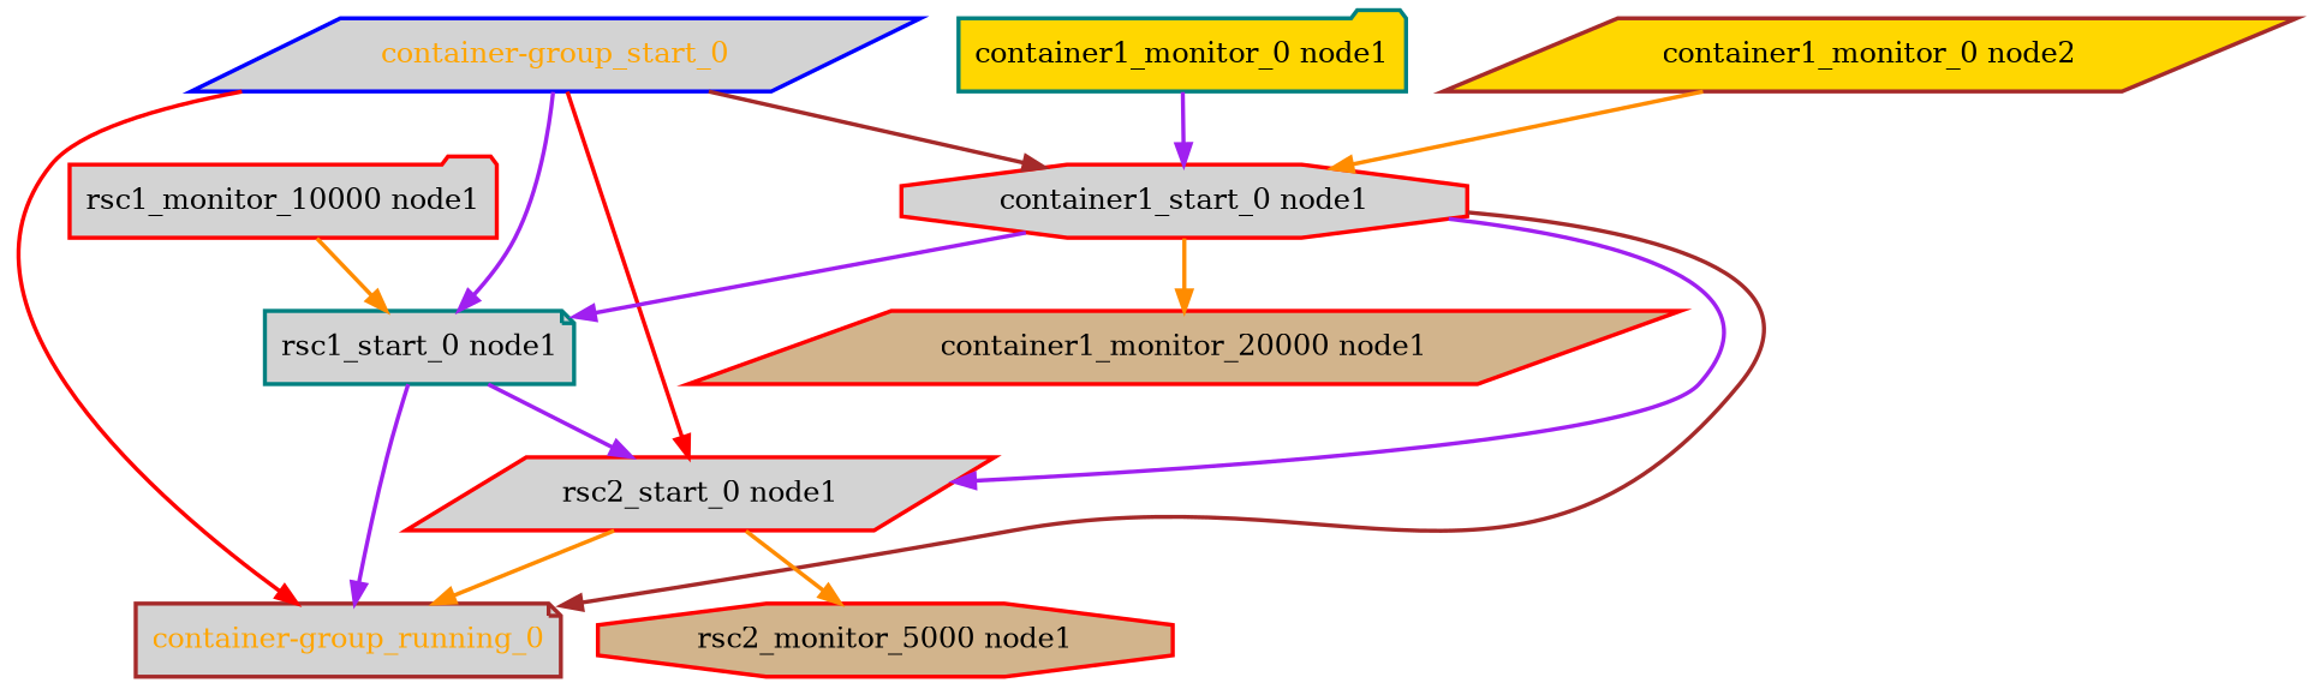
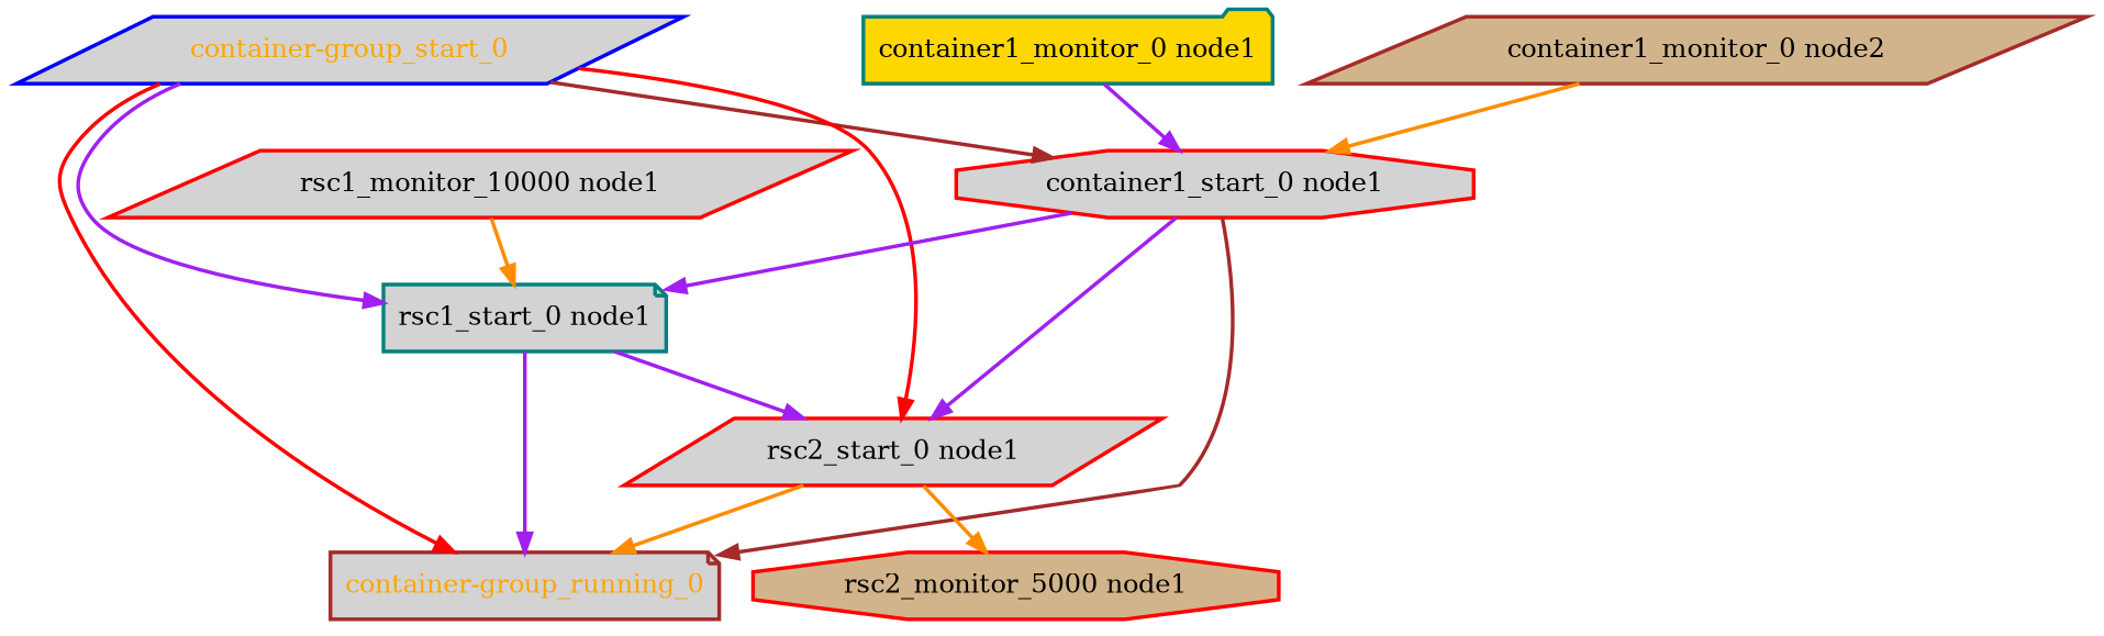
  digraph {
    node [color=red fillcolor=lightgrey fontcolor=black shape=parallelogram style="bold,filled"]
    edge [color=purple style=bold]
    "container-group_running_0" [color=brown fontcolor=orange shape=note]
    "container-group_start_0" [color=blue fontcolor=orange]
    "container1_start_0 node1" [shape=octagon]
    "rsc1_start_0 node1" [color=teal shape=note]
    "rsc2_start_0 node1"
-   "container1_monitor_20000 node1" [fillcolor=tan]
    "rsc2_monitor_5000 node1" [fillcolor=tan shape=octagon]
-   "rsc1_monitor_10000 node1" [shape=folder]
+   "rsc1_monitor_10000 node1"
    "container1_monitor_0 node1" [color=teal fillcolor=gold shape=folder]
-   "container1_monitor_0 node2" [color=brown fillcolor=gold]
+   "container1_monitor_0 node2" [color=brown fillcolor=tan]
    "container-group_start_0" -> "container-group_running_0" [color=red]
    "container-group_start_0" -> "container1_start_0 node1" [color=brown]
    "container-group_start_0" -> "rsc1_start_0 node1"
    "container-group_start_0" -> "rsc2_start_0 node1" [color=red]
    "container1_start_0 node1" -> "container-group_running_0" [color=brown]
    "container1_start_0 node1" -> "rsc1_start_0 node1"
    "container1_start_0 node1" -> "rsc2_start_0 node1"
-   "container1_start_0 node1" -> "container1_monitor_20000 node1" [color=darkorange]
    "rsc1_start_0 node1" -> "container-group_running_0"
    "rsc1_start_0 node1" -> "rsc2_start_0 node1"
    "rsc2_start_0 node1" -> "container-group_running_0" [color=darkorange]
    "rsc2_start_0 node1" -> "rsc2_monitor_5000 node1" [color=darkorange]
    "rsc1_monitor_10000 node1" -> "rsc1_start_0 node1" [color=darkorange]
    "container1_monitor_0 node1" -> "container1_start_0 node1"
    "container1_monitor_0 node2" -> "container1_start_0 node1" [color=darkorange]
  }
